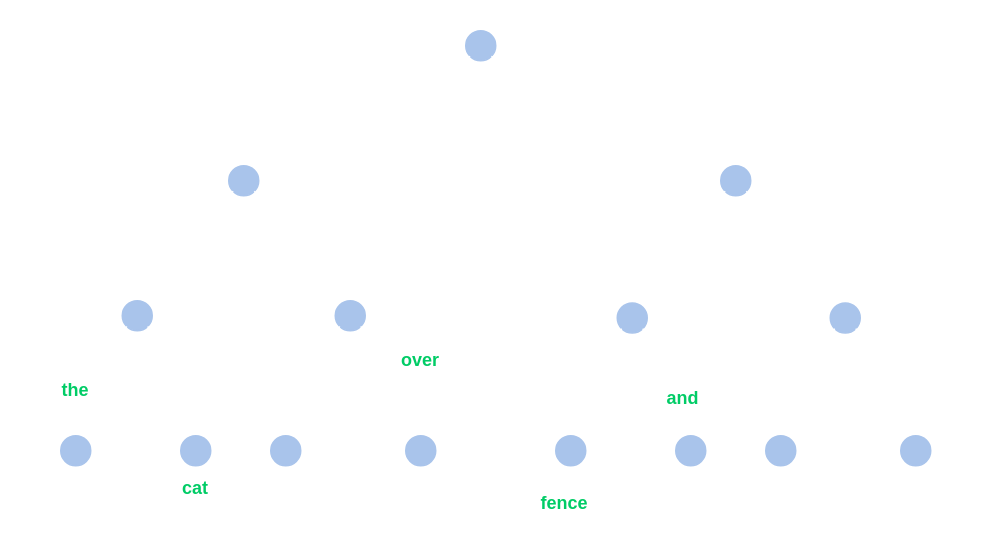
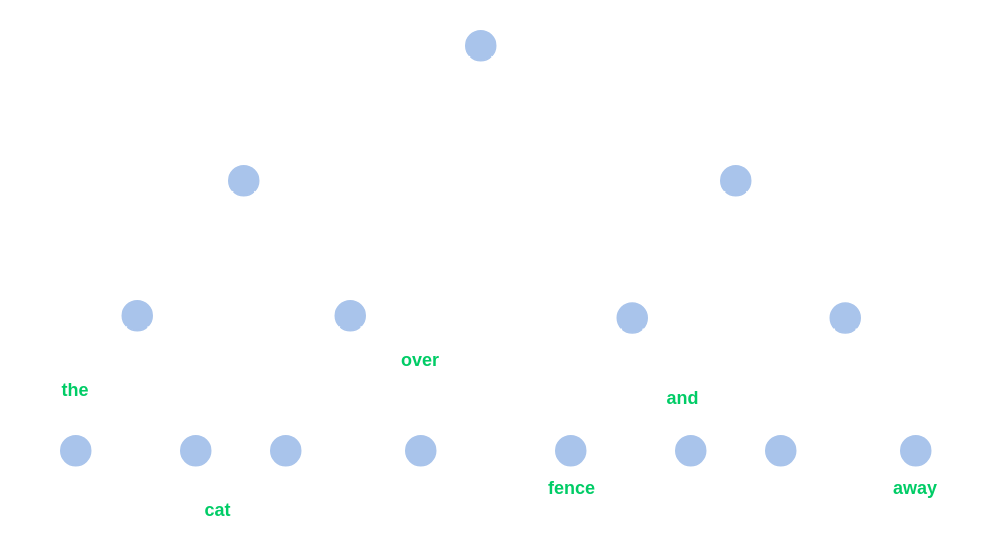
  <mxCell id="0" />
  <mxCell id="1" parent="0" />
  <mxCell id="2" value="" style="ellipse;whiteSpace=wrap;html=1;aspect=fixed;strokeColor=#A9C4EB;fillColor=#A9C4EB;" parent="1" vertex="1"><mxGeometry x="310" y="20" width="20" height="20" as="geometry" /></mxCell>
  <mxCell id="3" value="" style="endArrow=none;html=1;rounded=0;entryX=0;entryY=1;entryDx=0;entryDy=0;exitX=1;exitY=0;exitDx=0;exitDy=0;strokeColor=#FFFFFF;" parent="1" source="6" target="2" edge="1"><mxGeometry width="50" height="50" relative="1" as="geometry"><mxPoint x="157" y="113" as="sourcePoint" /><mxPoint x="330" y="180" as="targetPoint" /></mxGeometry></mxCell>
  <mxCell id="4" value="" style="endArrow=none;html=1;rounded=0;entryX=1;entryY=1;entryDx=0;entryDy=0;exitX=0;exitY=0;exitDx=0;exitDy=0;strokeColor=#FFFFFF;" parent="1" source="5" target="2" edge="1"><mxGeometry width="50" height="50" relative="1" as="geometry"><mxPoint x="480" y="120" as="sourcePoint" /><mxPoint x="323" y="47" as="targetPoint" /></mxGeometry></mxCell>
  <mxCell id="5" value="" style="ellipse;whiteSpace=wrap;html=1;aspect=fixed;strokeColor=#A9C4EB;fillColor=#A9C4EB;" parent="1" vertex="1"><mxGeometry x="480" y="110" width="20" height="20" as="geometry" /></mxCell>
  <mxCell id="6" value="" style="ellipse;whiteSpace=wrap;html=1;aspect=fixed;strokeColor=#A9C4EB;fillColor=#A9C4EB;" parent="1" vertex="1"><mxGeometry x="152" y="110" width="20" height="20" as="geometry" /></mxCell>
  <mxCell id="7" value="" style="endArrow=none;html=1;rounded=0;entryX=0;entryY=1;entryDx=0;entryDy=0;strokeColor=#FFFFFF;" parent="1" target="6" edge="1"><mxGeometry width="50" height="50" relative="1" as="geometry"><mxPoint x="90" y="200" as="sourcePoint" /><mxPoint x="172" y="270" as="targetPoint" /></mxGeometry></mxCell>
  <mxCell id="8" value="" style="endArrow=none;html=1;rounded=0;entryX=1;entryY=1;entryDx=0;entryDy=0;strokeColor=#FFFFFF;" parent="1" target="6" edge="1"><mxGeometry width="50" height="50" relative="1" as="geometry"><mxPoint x="230" y="200" as="sourcePoint" /><mxPoint x="165" y="137" as="targetPoint" /></mxGeometry></mxCell>
  <mxCell id="9" value="" style="ellipse;whiteSpace=wrap;html=1;aspect=fixed;strokeColor=#A9C4EB;fillColor=#A9C4EB;" parent="1" vertex="1"><mxGeometry x="81" y="200" width="20" height="20" as="geometry" /></mxCell>
  <mxCell id="10" value="" style="endArrow=none;html=1;rounded=0;entryX=0;entryY=1;entryDx=0;entryDy=0;strokeColor=#FFFFFF;" parent="1" source="23" target="9" edge="1"><mxGeometry width="50" height="50" relative="1" as="geometry"><mxPoint x="50" y="290" as="sourcePoint" /><mxPoint x="101" y="360" as="targetPoint" /></mxGeometry></mxCell>
  <mxCell id="11" value="" style="endArrow=none;html=1;rounded=0;entryX=1;entryY=1;entryDx=0;entryDy=0;exitX=0.5;exitY=0;exitDx=0;exitDy=0;strokeColor=#FFFFFF;" parent="1" source="24" target="9" edge="1"><mxGeometry width="50" height="50" relative="1" as="geometry"><mxPoint x="130" y="290" as="sourcePoint" /><mxPoint x="94" y="227" as="targetPoint" /></mxGeometry></mxCell>
  <mxCell id="12" value="" style="ellipse;whiteSpace=wrap;html=1;aspect=fixed;strokeColor=#A9C4EB;fillColor=#A9C4EB;" parent="1" vertex="1"><mxGeometry x="223" y="200" width="20" height="20" as="geometry" /></mxCell>
  <mxCell id="13" value="" style="endArrow=none;html=1;rounded=0;entryX=0;entryY=1;entryDx=0;entryDy=0;exitX=0.5;exitY=0;exitDx=0;exitDy=0;strokeColor=#FFFFFF;" parent="1" source="25" target="12" edge="1"><mxGeometry width="50" height="50" relative="1" as="geometry"><mxPoint x="190" y="290" as="sourcePoint" /><mxPoint x="243" y="360" as="targetPoint" /></mxGeometry></mxCell>
  <mxCell id="14" value="" style="endArrow=none;html=1;rounded=0;entryX=1;entryY=1;entryDx=0;entryDy=0;exitX=0.5;exitY=0;exitDx=0;exitDy=0;strokeColor=#FFFFFF;" parent="1" source="26" target="12" edge="1"><mxGeometry width="50" height="50" relative="1" as="geometry"><mxPoint x="280" y="290" as="sourcePoint" /><mxPoint x="236" y="227" as="targetPoint" /></mxGeometry></mxCell>
  <mxCell id="15" value="" style="endArrow=none;html=1;rounded=0;entryX=0;entryY=1;entryDx=0;entryDy=0;exitX=0.45;exitY=0;exitDx=0;exitDy=0;exitPerimeter=0;strokeColor=#FFFFFF;" parent="1" source="17" target="5" edge="1"><mxGeometry width="50" height="50" relative="1" as="geometry"><mxPoint x="420" y="201.5" as="sourcePoint" /><mxPoint x="485" y="128.5" as="targetPoint" /></mxGeometry></mxCell>
  <mxCell id="16" value="" style="endArrow=none;html=1;rounded=0;entryX=1;entryY=1;entryDx=0;entryDy=0;strokeColor=#FFFFFF;" parent="1" target="5" edge="1"><mxGeometry width="50" height="50" relative="1" as="geometry"><mxPoint x="560" y="201.5" as="sourcePoint" /><mxPoint x="499" y="128.5" as="targetPoint" /></mxGeometry></mxCell>
  <mxCell id="17" value="" style="ellipse;whiteSpace=wrap;html=1;aspect=fixed;strokeColor=#A9C4EB;fillColor=#A9C4EB;" parent="1" vertex="1"><mxGeometry x="411" y="201.5" width="20" height="20" as="geometry" /></mxCell>
  <mxCell id="18" value="" style="endArrow=none;html=1;rounded=0;entryX=0;entryY=1;entryDx=0;entryDy=0;strokeColor=#FFFFFF;" parent="1" target="17" edge="1"><mxGeometry width="50" height="50" relative="1" as="geometry"><mxPoint x="380" y="291.5" as="sourcePoint" /><mxPoint x="431" y="361.5" as="targetPoint" /></mxGeometry></mxCell>
  <mxCell id="19" value="" style="endArrow=none;html=1;rounded=0;entryX=1;entryY=1;entryDx=0;entryDy=0;strokeColor=#FFFFFF;" parent="1" target="17" edge="1"><mxGeometry width="50" height="50" relative="1" as="geometry"><mxPoint x="460" y="291.5" as="sourcePoint" /><mxPoint x="424" y="228.5" as="targetPoint" /></mxGeometry></mxCell>
  <mxCell id="20" value="" style="ellipse;whiteSpace=wrap;html=1;aspect=fixed;strokeColor=#A9C4EB;fillColor=#A9C4EB;" parent="1" vertex="1"><mxGeometry x="553" y="201.5" width="20" height="20" as="geometry" /></mxCell>
  <mxCell id="21" value="" style="endArrow=none;html=1;rounded=0;entryX=0;entryY=1;entryDx=0;entryDy=0;strokeColor=#FFFFFF;" parent="1" target="20" edge="1"><mxGeometry width="50" height="50" relative="1" as="geometry"><mxPoint x="520" y="291.5" as="sourcePoint" /><mxPoint x="573" y="361.5" as="targetPoint" /></mxGeometry></mxCell>
  <mxCell id="22" value="" style="endArrow=none;html=1;rounded=0;entryX=1;entryY=1;entryDx=0;entryDy=0;strokeColor=#FFFFFF;" parent="1" target="20" edge="1"><mxGeometry width="50" height="50" relative="1" as="geometry"><mxPoint x="610" y="291.5" as="sourcePoint" /><mxPoint x="566" y="228.5" as="targetPoint" /></mxGeometry></mxCell>
  <mxCell id="23" value="" style="ellipse;whiteSpace=wrap;html=1;aspect=fixed;strokeColor=#A9C4EB;fillColor=#A9C4EB;" parent="1" vertex="1"><mxGeometry x="40" y="290" width="20" height="20" as="geometry" /></mxCell>
  <mxCell id="24" value="" style="ellipse;whiteSpace=wrap;html=1;aspect=fixed;strokeColor=#A9C4EB;fillColor=#A9C4EB;" parent="1" vertex="1"><mxGeometry x="120" y="290" width="20" height="20" as="geometry" /></mxCell>
  <mxCell id="25" value="" style="ellipse;whiteSpace=wrap;html=1;aspect=fixed;strokeColor=#A9C4EB;fillColor=#A9C4EB;" parent="1" vertex="1"><mxGeometry x="180" y="290" width="20" height="20" as="geometry" /></mxCell>
  <mxCell id="26" value="" style="ellipse;whiteSpace=wrap;html=1;aspect=fixed;strokeColor=#A9C4EB;fillColor=#A9C4EB;" parent="1" vertex="1"><mxGeometry x="270" y="290" width="20" height="20" as="geometry" /></mxCell>
  <mxCell id="27" value="" style="ellipse;whiteSpace=wrap;html=1;aspect=fixed;strokeColor=#A9C4EB;fillColor=#A9C4EB;" parent="1" vertex="1"><mxGeometry x="370" y="290" width="20" height="20" as="geometry" /></mxCell>
  <mxCell id="28" value="" style="ellipse;whiteSpace=wrap;html=1;aspect=fixed;strokeColor=#A9C4EB;fillColor=#A9C4EB;" parent="1" vertex="1"><mxGeometry x="450" y="290" width="20" height="20" as="geometry" /></mxCell>
  <mxCell id="29" value="" style="ellipse;whiteSpace=wrap;html=1;aspect=fixed;strokeColor=#A9C4EB;fillColor=#A9C4EB;" parent="1" vertex="1"><mxGeometry x="510" y="290" width="20" height="20" as="geometry" /></mxCell>
  <mxCell id="30" value="" style="ellipse;whiteSpace=wrap;html=1;aspect=fixed;strokeColor=#A9C4EB;fillColor=#A9C4EB;" parent="1" vertex="1"><mxGeometry x="600" y="290" width="20" height="20" as="geometry" /></mxCell>
  <mxCell id="31" value="&lt;font color=&quot;#00cc66&quot;&gt;&lt;b&gt;the&lt;/b&gt;&lt;/font&gt;" style="text;html=1;strokeColor=none;fillColor=none;align=center;verticalAlign=middle;whiteSpace=wrap;rounded=0;" parent="1" vertex="1"><mxGeometry x="20" y="245" width="60" height="30" as="geometry" /></mxCell>
- <mxCell id="32" value="&lt;font color=&quot;#00cc66&quot;&gt;&lt;b&gt;cat&lt;/b&gt;&lt;/font&gt;" style="text;html=1;strokeColor=none;fillColor=none;align=center;verticalAlign=middle;whiteSpace=wrap;rounded=0;" parent="1" vertex="1"><mxGeometry x="100" y="310" width="60" height="30" as="geometry" /></mxCell>
+ <mxCell id="32" value="&lt;font color=&quot;#00cc66&quot;&gt;&lt;b&gt;cat&lt;/b&gt;&lt;/font&gt;" style="text;html=1;strokeColor=none;fillColor=none;align=center;verticalAlign=middle;whiteSpace=wrap;rounded=0;" parent="1" vertex="1"><mxGeometry x="115" y="325" width="60" height="30" as="geometry" /></mxCell>
  <mxCell id="33" value="&lt;font color=&quot;#00cc66&quot;&gt;&lt;b&gt;and&lt;/b&gt;&lt;/font&gt;" style="text;html=1;strokeColor=none;fillColor=none;align=center;verticalAlign=middle;whiteSpace=wrap;rounded=0;" parent="1" vertex="1"><mxGeometry x="425" y="250" width="60" height="30" as="geometry" /></mxCell>
- <mxCell id="34" value="&lt;font color=&quot;#00cc66&quot;&gt;&lt;b&gt;fence&lt;/b&gt;&lt;/font&gt;" style="text;html=1;strokeColor=none;fillColor=none;align=center;verticalAlign=middle;whiteSpace=wrap;rounded=0;" parent="1" vertex="1"><mxGeometry x="346" y="320" width="60" height="30" as="geometry" /></mxCell>
+ <mxCell id="34" value="&lt;font color=&quot;#00cc66&quot;&gt;&lt;b&gt;fence&lt;/b&gt;&lt;/font&gt;" style="text;html=1;strokeColor=none;fillColor=none;align=center;verticalAlign=middle;whiteSpace=wrap;rounded=0;" parent="1" vertex="1"><mxGeometry x="351" y="310" width="60" height="30" as="geometry" /></mxCell>
+ <mxCell id="35" value="&lt;font color=&quot;#00cc66&quot;&gt;&lt;b&gt;away&lt;/b&gt;&lt;/font&gt;" style="text;html=1;strokeColor=none;fillColor=none;align=center;verticalAlign=middle;whiteSpace=wrap;rounded=0;" parent="1" vertex="1"><mxGeometry x="580" y="310" width="60" height="30" as="geometry" /></mxCell>
  <mxCell id="36" value="&lt;font color=&quot;#00cc66&quot;&gt;&lt;b&gt;over&lt;/b&gt;&lt;/font&gt;" style="text;html=1;strokeColor=none;fillColor=none;align=center;verticalAlign=middle;whiteSpace=wrap;rounded=0;" parent="1" vertex="1"><mxGeometry x="250" y="225" width="60" height="30" as="geometry" /></mxCell>
  <mxCell id="37" value="p(n, left)" style="text;html=1;strokeColor=#FFFFFF;fillColor=none;align=center;verticalAlign=middle;whiteSpace=wrap;rounded=0;rotation=0;fontColor=#FFFFFF;" parent="1" vertex="1"><mxGeometry x="183" y="50" width="60" height="30" as="geometry" /></mxCell>
  <mxCell id="38" value="p(n, right)" style="text;html=1;strokeColor=#FFFFFF;fillColor=none;align=center;verticalAlign=middle;whiteSpace=wrap;rounded=0;rotation=0;fontColor=#FFFFFF;" parent="1" vertex="1"><mxGeometry x="410" y="50" width="60" height="30" as="geometry" /></mxCell>
